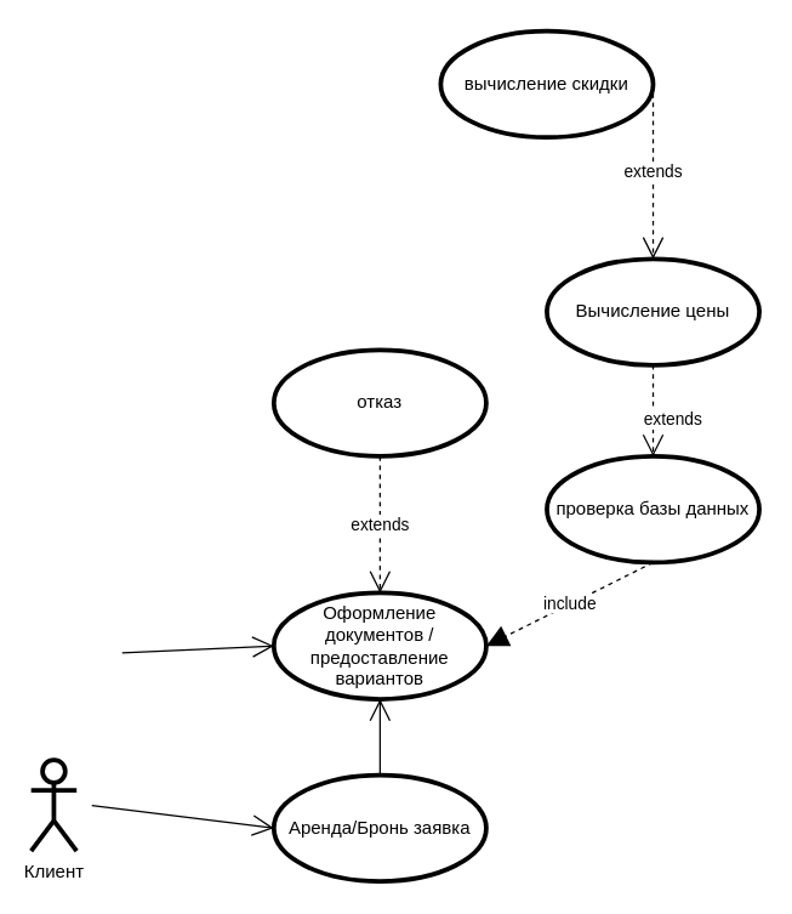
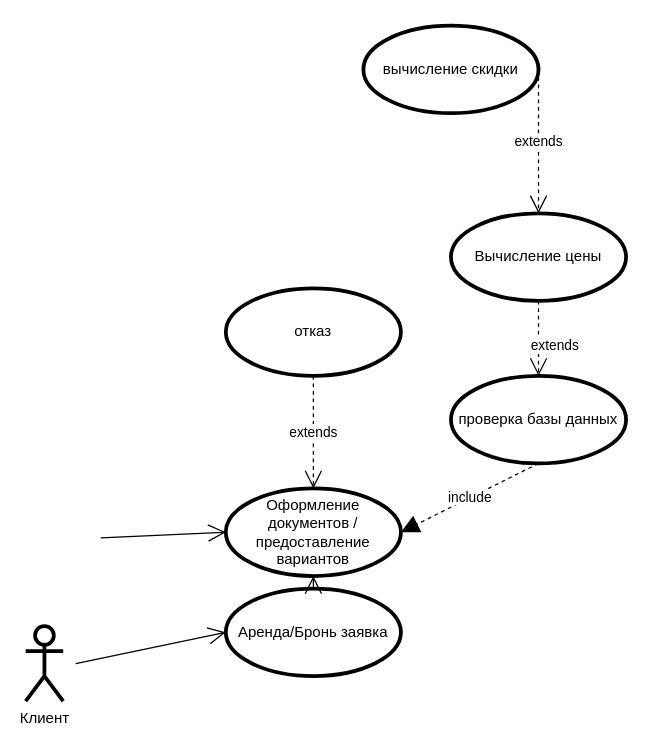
  <mxCell id="0" />
  <mxCell id="1" parent="0" />
  <mxCell id="2" value="Клиент" style="shape=umlActor;verticalLabelPosition=bottom;verticalAlign=top;html=1;strokeWidth=3;" vertex="1" parent="1"><mxGeometry x="20" y="500" width="30" height="60" as="geometry" /></mxCell>
- <mxCell id="3" value="Аренда/Бронь заявка" style="ellipse;whiteSpace=wrap;html=1;strokeWidth=3;" vertex="1" parent="1"><mxGeometry x="180" y="510" width="140" height="70" as="geometry" /></mxCell>
+ <mxCell id="3" value="Аренда/Бронь заявка" style="ellipse;whiteSpace=wrap;html=1;strokeWidth=3;" vertex="1" parent="1"><mxGeometry x="180" y="470" width="140" height="70" as="geometry" /></mxCell>
  <mxCell id="4" value="" style="endArrow=open;endFill=1;endSize=12;html=1;rounded=0;entryX=0;entryY=0.5;entryDx=0;entryDy=0;" edge="1" parent="1" target="3"><mxGeometry width="160" relative="1" as="geometry"><mxPoint x="60" y="530" as="sourcePoint" /><mxPoint x="260" y="540" as="targetPoint" /></mxGeometry></mxCell>
  <mxCell id="5" value="" style="endArrow=open;endFill=1;endSize=12;html=1;rounded=0;entryX=0;entryY=0.5;entryDx=0;entryDy=0;" edge="1" parent="1" target="6"><mxGeometry width="160" relative="1" as="geometry"><mxPoint x="80" y="429.5" as="sourcePoint" /><mxPoint x="170" y="430" as="targetPoint" /></mxGeometry></mxCell>
  <mxCell id="6" value="Оформление документов / предоставление вариантов" style="ellipse;whiteSpace=wrap;html=1;strokeWidth=3;" vertex="1" parent="1"><mxGeometry x="180" y="390" width="140" height="70" as="geometry" /></mxCell>
  <mxCell id="7" value="extends" style="endArrow=open;endSize=12;dashed=1;html=1;rounded=0;entryX=0.5;entryY=0;entryDx=0;entryDy=0;exitX=0.5;exitY=1;exitDx=0;exitDy=0;" edge="1" parent="1" source="9" target="6"><mxGeometry width="160" relative="1" as="geometry"><mxPoint x="240" y="310" as="sourcePoint" /><mxPoint x="220" y="360" as="targetPoint" /></mxGeometry></mxCell>
  <mxCell id="8" value="include" style="endArrow=block;endSize=12;dashed=1;html=1;rounded=0;entryX=1;entryY=0.5;entryDx=0;entryDy=0;exitX=0.5;exitY=1;exitDx=0;exitDy=0;" edge="1" parent="1" source="10" target="6"><mxGeometry width="160" relative="1" as="geometry"><mxPoint x="450" y="390" as="sourcePoint" /><mxPoint x="550" y="410" as="targetPoint" /></mxGeometry></mxCell>
  <mxCell id="9" value="отказ" style="ellipse;whiteSpace=wrap;html=1;strokeWidth=3;" vertex="1" parent="1"><mxGeometry x="180" y="230" width="140" height="70" as="geometry" /></mxCell>
  <mxCell id="10" value="проверка базы данных" style="ellipse;whiteSpace=wrap;html=1;strokeWidth=3;" vertex="1" parent="1"><mxGeometry x="360" y="300" width="140" height="70" as="geometry" /></mxCell>
  <mxCell id="11" value="extends" style="endArrow=open;endSize=12;dashed=1;html=1;rounded=0;entryX=0.5;entryY=0;entryDx=0;entryDy=0;exitX=0.5;exitY=1;exitDx=0;exitDy=0;" edge="1" parent="1" source="12" target="10"><mxGeometry x="0.2" y="13" width="160" relative="1" as="geometry"><mxPoint x="380" y="250" as="sourcePoint" /><mxPoint x="420" y="290" as="targetPoint" /><mxPoint as="offset" /></mxGeometry></mxCell>
  <mxCell id="12" value="Вычисление цены" style="ellipse;whiteSpace=wrap;html=1;strokeWidth=3;" vertex="1" parent="1"><mxGeometry x="360" y="170" width="140" height="70" as="geometry" /></mxCell>
  <mxCell id="13" value="" style="endArrow=open;endFill=1;endSize=12;html=1;rounded=0;exitX=0.5;exitY=0;exitDx=0;exitDy=0;entryX=0.5;entryY=1;entryDx=0;entryDy=0;" edge="1" parent="1" source="3" target="6"><mxGeometry width="160" relative="1" as="geometry"><mxPoint x="360" y="550" as="sourcePoint" /><mxPoint x="520" y="550" as="targetPoint" /></mxGeometry></mxCell>
  <mxCell id="14" value="вычисление скидки" style="ellipse;whiteSpace=wrap;html=1;strokeWidth=3;" vertex="1" parent="1"><mxGeometry x="290" y="20" width="140" height="70" as="geometry" /></mxCell>
  <mxCell id="15" value="extends" style="endArrow=open;endSize=12;dashed=1;html=1;rounded=0;entryX=0.5;entryY=0;entryDx=0;entryDy=0;exitX=1;exitY=0.5;exitDx=0;exitDy=0;" edge="1" parent="1" source="14" target="12"><mxGeometry width="160" relative="1" as="geometry"><mxPoint x="230" y="310" as="sourcePoint" /><mxPoint x="260" y="400" as="targetPoint" /></mxGeometry></mxCell>
